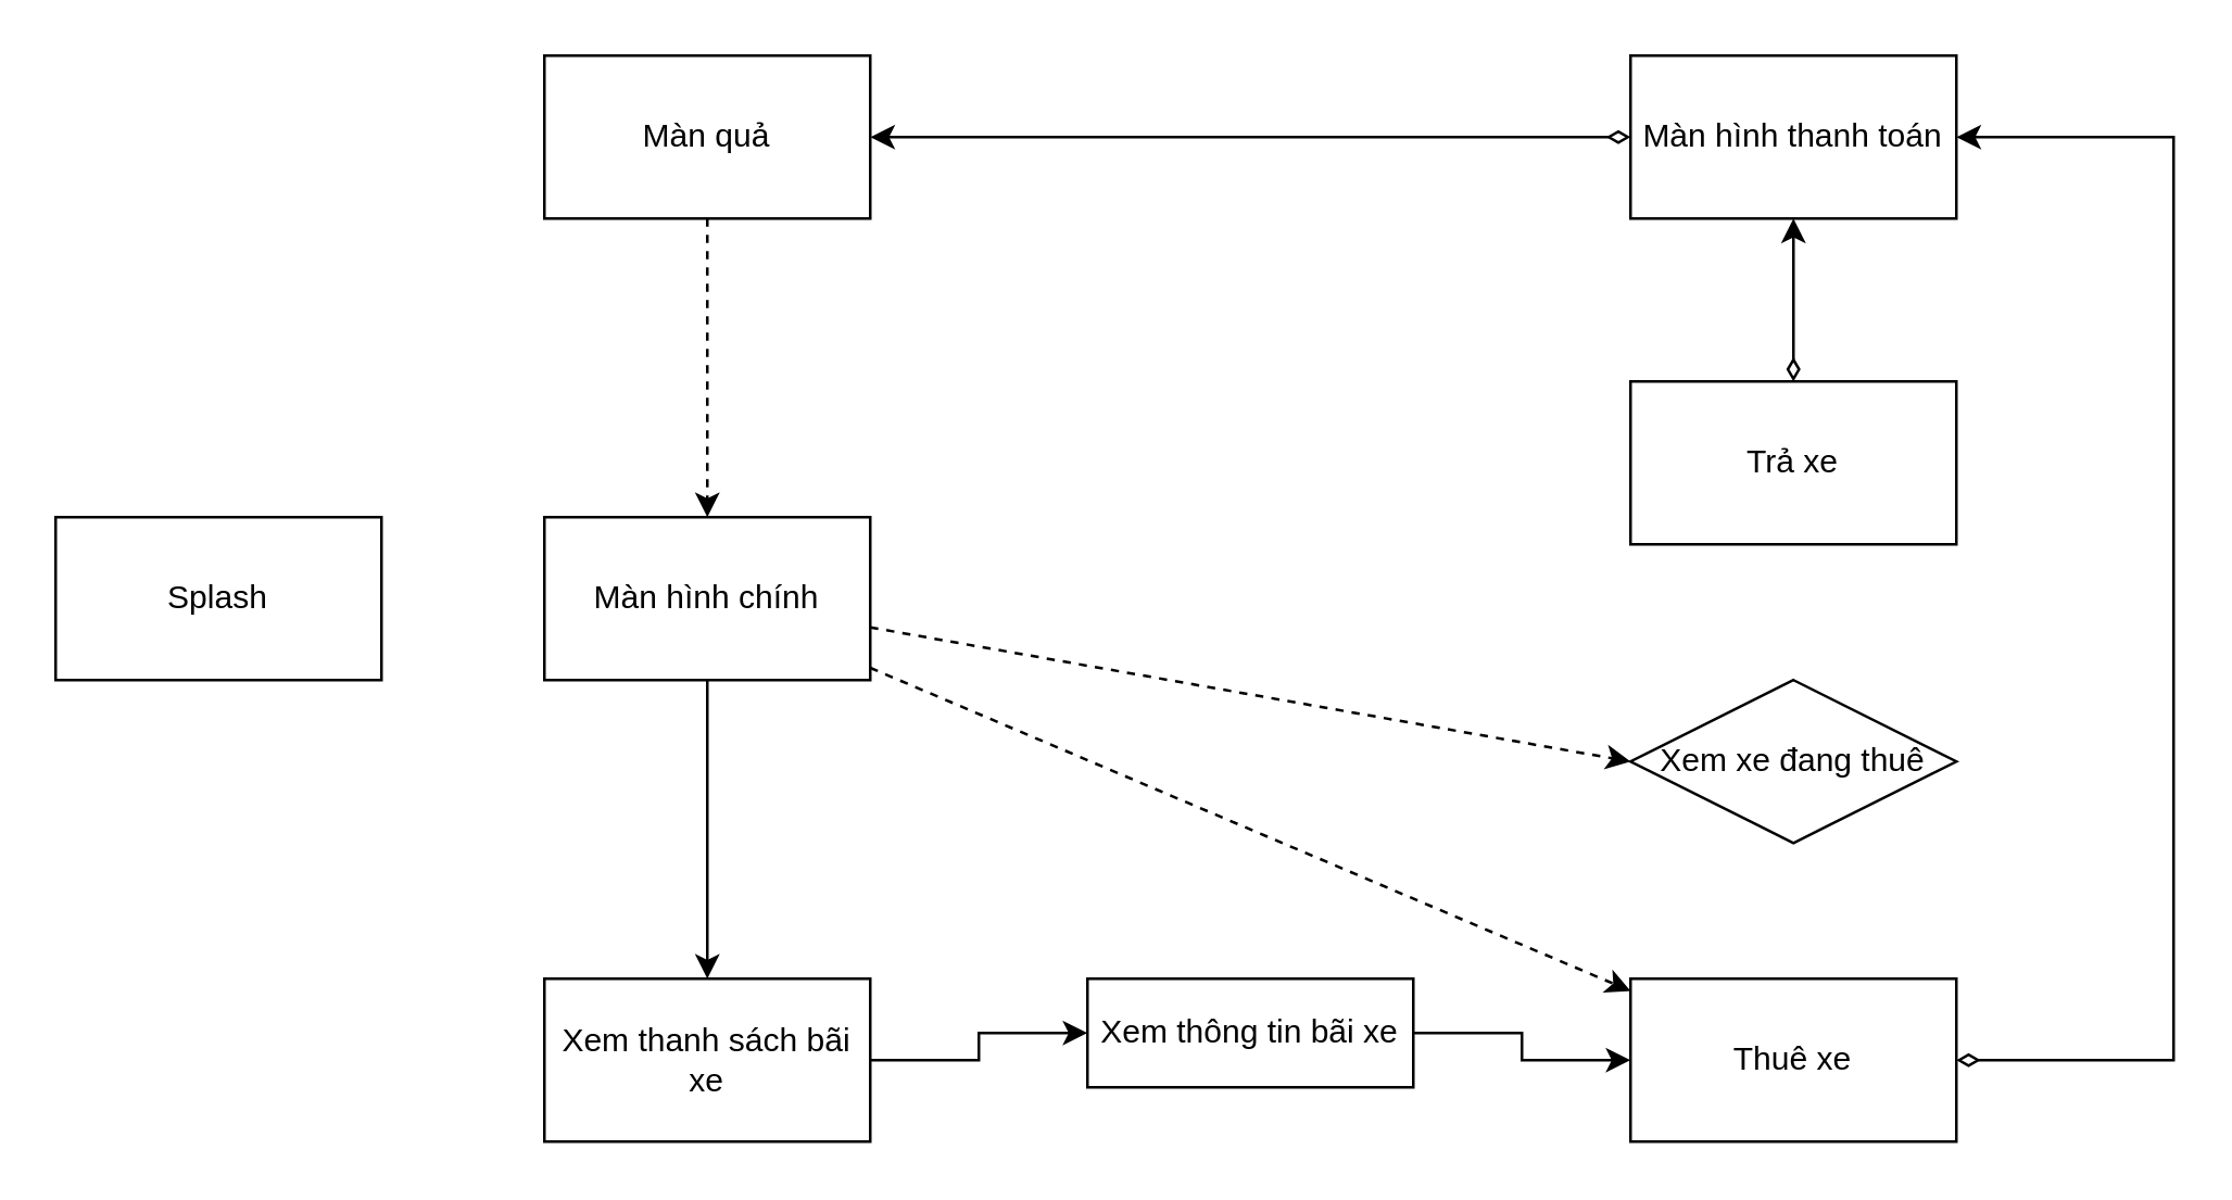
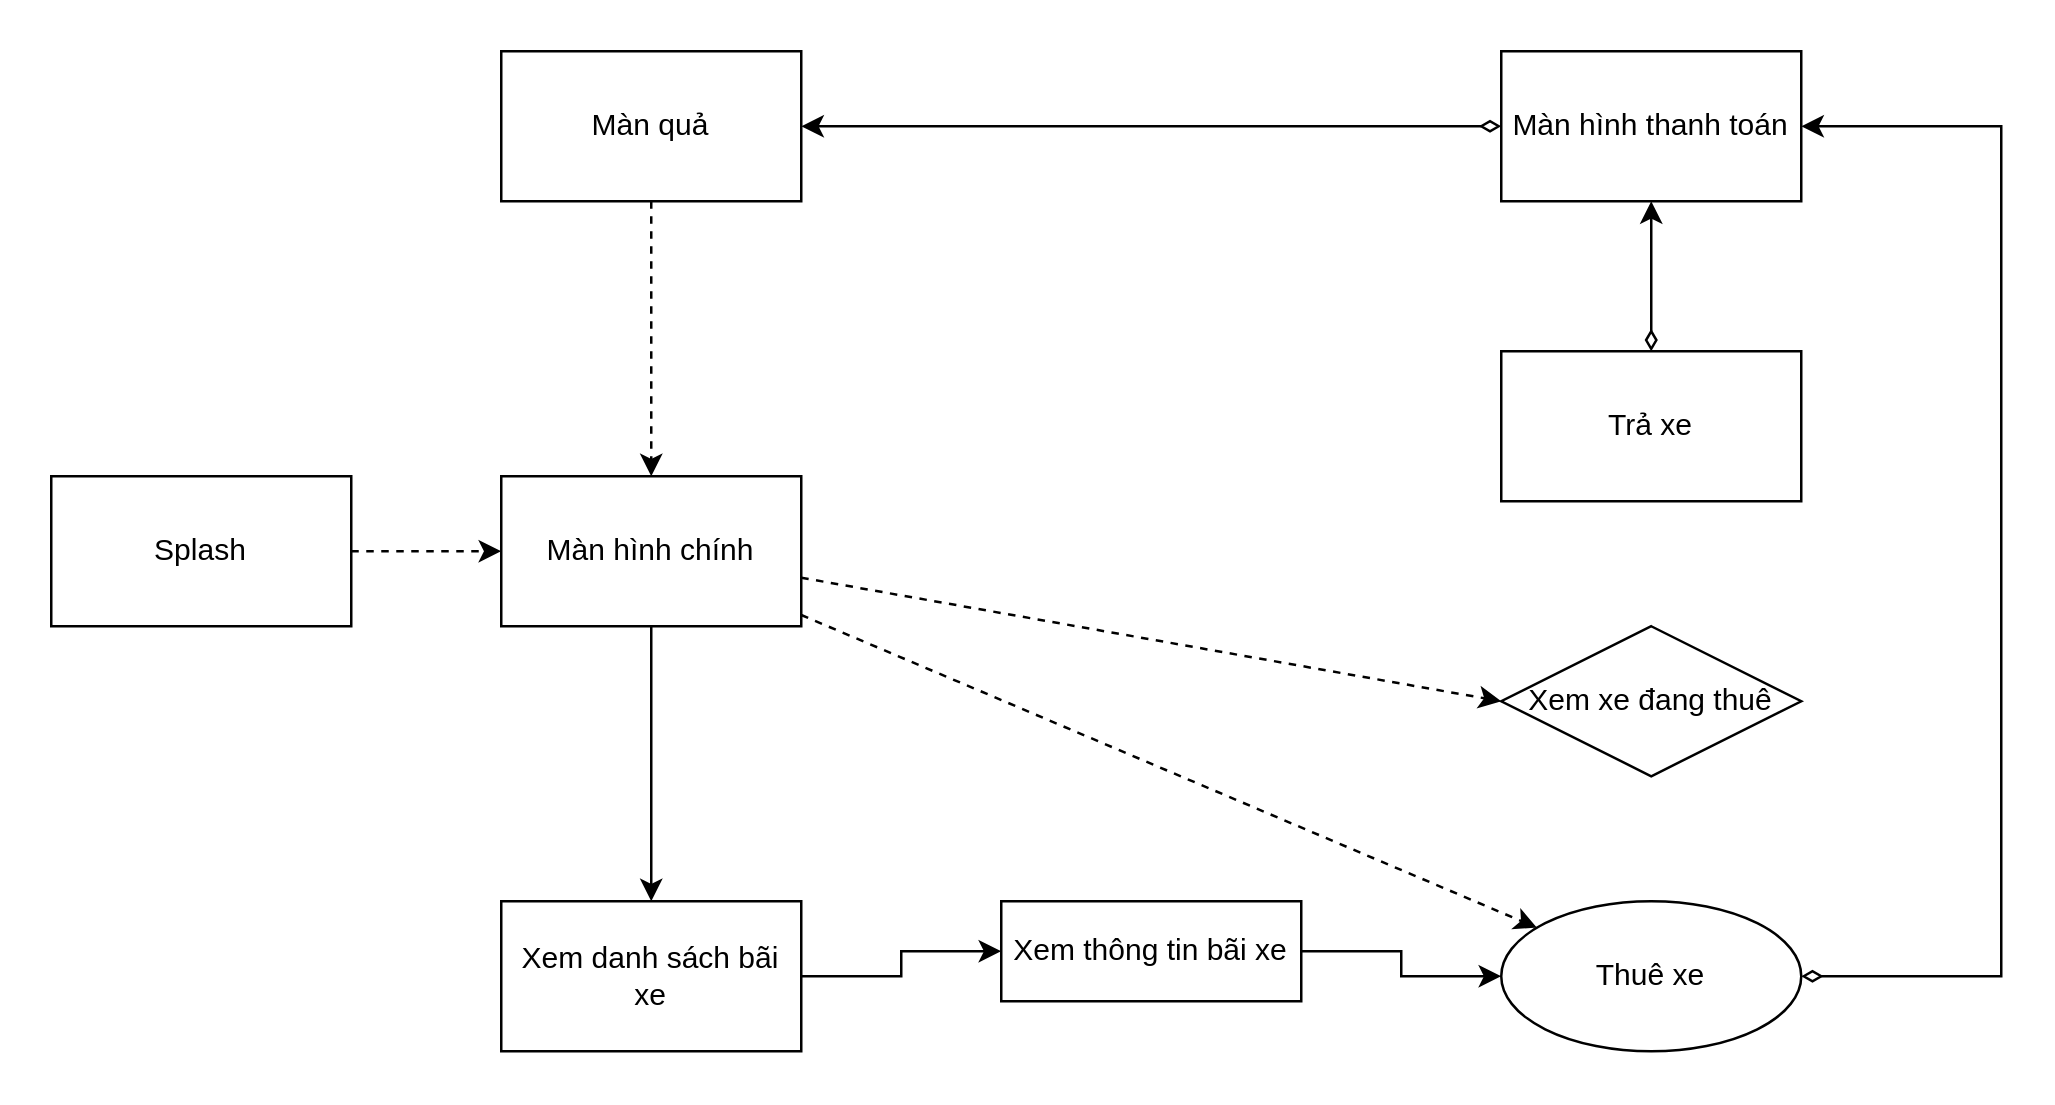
  <mxCell id="0" />
  <mxCell id="1" parent="0" />
  <mxCell id="2" style="edgeStyle=orthogonalEdgeStyle;rounded=1;orthogonalLoop=1;jettySize=auto;html=1;" parent="1" source="5" edge="1"><mxGeometry relative="1" as="geometry"><mxPoint x="260" y="360" as="targetPoint" /></mxGeometry></mxCell>
  <mxCell id="3" style="rounded=0;orthogonalLoop=1;jettySize=auto;html=1;startArrow=none;startFill=0;dashed=1;" parent="1" source="5" target="11" edge="1"><mxGeometry relative="1" as="geometry" /></mxCell>
  <mxCell id="4" style="rounded=0;orthogonalLoop=1;jettySize=auto;html=1;entryX=0;entryY=0.5;entryDx=0;entryDy=0;startArrow=none;startFill=0;dashed=1;" parent="1" source="5" target="18" edge="1"><mxGeometry relative="1" as="geometry" /></mxCell>
  <mxCell id="5" value="Màn hình chính" style="rounded=0;whiteSpace=wrap;html=1;" parent="1" vertex="1"><mxGeometry x="200" y="190" width="120" height="60" as="geometry" /></mxCell>
+ <mxCell id="6" value="" style="edgeStyle=orthogonalEdgeStyle;rounded=0;orthogonalLoop=1;jettySize=auto;html=1;dashed=1;" parent="1" source="7" target="5" edge="1"><mxGeometry relative="1" as="geometry" /></mxCell>
  <mxCell id="7" value="Splash" style="rounded=0;whiteSpace=wrap;html=1;" parent="1" vertex="1"><mxGeometry x="20" y="190" width="120" height="60" as="geometry" /></mxCell>
  <mxCell id="8" style="edgeStyle=orthogonalEdgeStyle;rounded=0;orthogonalLoop=1;jettySize=auto;html=1;entryX=0;entryY=0.5;entryDx=0;entryDy=0;" parent="1" source="9" target="17" edge="1"><mxGeometry relative="1" as="geometry" /></mxCell>
- <mxCell id="9" value="Xem thanh sách bãi xe" style="rounded=0;whiteSpace=wrap;html=1;" parent="1" vertex="1"><mxGeometry x="200" y="360" width="120" height="60" as="geometry" /></mxCell>
+ <mxCell id="9" value="Xem danh sách bãi xe" style="rounded=0;whiteSpace=wrap;html=1;" parent="1" vertex="1"><mxGeometry x="200" y="360" width="120" height="60" as="geometry" /></mxCell>
  <mxCell id="10" style="edgeStyle=orthogonalEdgeStyle;rounded=0;orthogonalLoop=1;jettySize=auto;html=1;entryX=1;entryY=0.5;entryDx=0;entryDy=0;startArrow=diamondThin;startFill=0;" parent="1" source="11" edge="1"><mxGeometry relative="1" as="geometry"><mxPoint x="720" y="50" as="targetPoint" /><Array as="points"><mxPoint x="800" y="390" /><mxPoint x="800" y="50" /></Array></mxGeometry></mxCell>
- <mxCell id="11" value="Thuê xe" style="whiteSpace=wrap;html=1;rounded=0;" parent="1" vertex="1"><mxGeometry x="600" y="360" width="120" height="60" as="geometry" /></mxCell>
+ <mxCell id="11" value="Thuê xe" style="ellipse;whiteSpace=wrap;html=1;" parent="1" vertex="1"><mxGeometry x="600" y="360" width="120" height="60" as="geometry" /></mxCell>
  <mxCell id="12" value="" style="edgeStyle=orthogonalEdgeStyle;rounded=0;orthogonalLoop=1;jettySize=auto;html=1;startArrow=diamondThin;startFill=0;" parent="1" source="13" target="15" edge="1"><mxGeometry relative="1" as="geometry" /></mxCell>
  <mxCell id="13" value="Màn hình thanh toán" style="whiteSpace=wrap;html=1;rounded=0;" parent="1" vertex="1"><mxGeometry x="600" y="20" width="120" height="60" as="geometry" /></mxCell>
  <mxCell id="14" value="" style="edgeStyle=orthogonalEdgeStyle;rounded=0;orthogonalLoop=1;jettySize=auto;html=1;dashed=1;" parent="1" source="15" target="5" edge="1"><mxGeometry relative="1" as="geometry" /></mxCell>
  <mxCell id="15" value="Màn quả" style="rounded=0;whiteSpace=wrap;html=1;" parent="1" vertex="1"><mxGeometry x="200" y="20" width="120" height="60" as="geometry" /></mxCell>
  <mxCell id="16" style="edgeStyle=orthogonalEdgeStyle;rounded=0;orthogonalLoop=1;jettySize=auto;html=1;entryX=0;entryY=0.5;entryDx=0;entryDy=0;" parent="1" source="17" target="11" edge="1"><mxGeometry relative="1" as="geometry" /></mxCell>
  <mxCell id="17" value="Xem thông tin bãi xe" style="rounded=0;whiteSpace=wrap;html=1;" parent="1" vertex="1"><mxGeometry x="400" y="360" width="120" height="40" as="geometry" /></mxCell>
  <mxCell id="18" value="Xem xe đang thuê" style="rhombus;whiteSpace=wrap;html=1;" parent="1" vertex="1"><mxGeometry x="600" y="250" width="120" height="60" as="geometry" /></mxCell>
  <mxCell id="19" style="edgeStyle=none;rounded=0;orthogonalLoop=1;jettySize=auto;html=1;entryX=0.5;entryY=1;entryDx=0;entryDy=0;startArrow=diamondThin;startFill=0;" parent="1" source="20" target="13" edge="1"><mxGeometry relative="1" as="geometry" /></mxCell>
  <mxCell id="20" value="Trả xe" style="rounded=0;whiteSpace=wrap;html=1;" parent="1" vertex="1"><mxGeometry x="600" y="140" width="120" height="60" as="geometry" /></mxCell>
